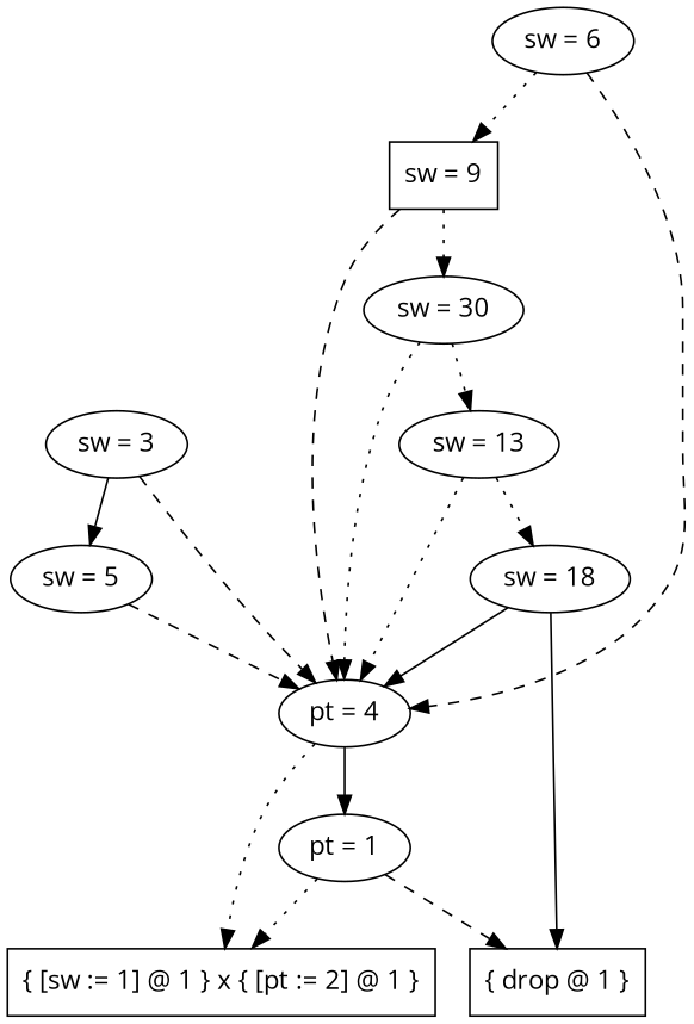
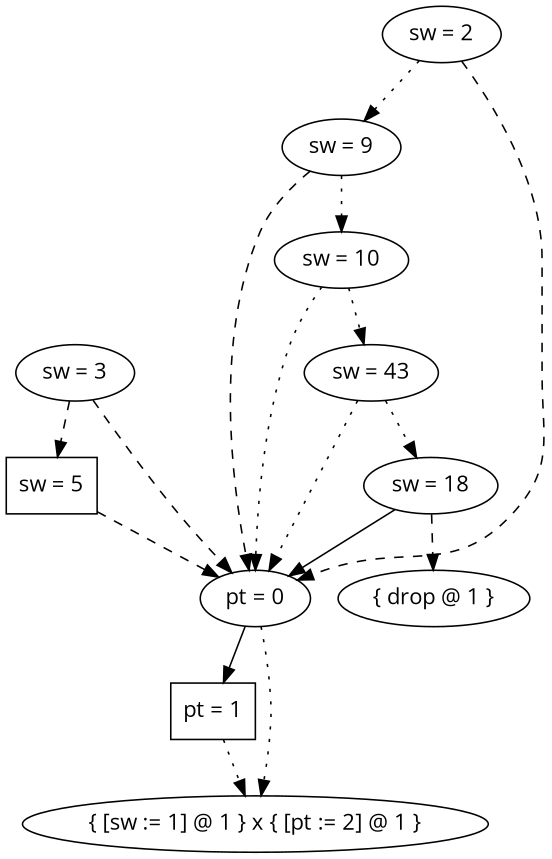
  digraph {
    fontname="Open Sans"
    node [fontname="Open Sans"]
    edge [fontname="Open Sans" style=dotted]
-   n1 [label="sw = 30"]
-   n2 [label="pt = 1"]
-   n3 [label="sw = 5"]
-   n4 [label="sw = 9" shape=box]
+   n1 [label="sw = 10"]
+   n2 [label="pt = 1" shape=box]
+   n3 [label="sw = 5" shape=box]
+   n4 [label="sw = 9"]
    n5 [label="sw = 3"]
    n6 [label="sw = 18"]
-   n7 [label="sw = 13"]
-   n8 [label="sw = 6"]
-   n9 [label="pt = 4"]
-   n10 [label="{ [sw := 1] @ 1 } x { [pt := 2] @ 1 }" shape=box]
-   n11 [label="{ drop @ 1 }" shape=box]
+   n7 [label="sw = 43"]
+   n8 [label="sw = 2"]
+   n9 [label="pt = 0"]
+   n10 [label="{ [sw := 1] @ 1 } x { [pt := 2] @ 1 }" shape=ellipse]
+   n11 [label="{ drop @ 1 }" shape=ellipse]
    subgraph sub_1 {
      rank=same
      n1
    }
    subgraph sub_2 {
      rank=same
      n2
    }
    subgraph sub_3 {
      rank=same
      n3
    }
    subgraph sub_4 {
      rank=same
      n4
    }
    subgraph sub_5 {
      rank=same
      n5
    }
    subgraph sub_6 {
      rank=same
      n6
    }
    subgraph sub_7 {
      rank=same
      n7
    }
    subgraph sub_8 {
      rank=same
      n8
    }
    subgraph sub_9 {
      rank=same
      n9
    }
    n1 -> n7
    n1 -> n9
    n2 -> n10
-   n2 -> n11 [style=dashed]
    n3 -> n9 [style=dashed]
    n4 -> n1
    n4 -> n9 [style=dashed]
-   n5 -> n3 [style=solid]
+   n5 -> n3 [style=dashed]
    n5 -> n9 [style=dashed]
    n6 -> n9 [style=solid]
-   n6 -> n11 [style=solid]
+   n6 -> n11 [style=dashed]
    n7 -> n6
    n7 -> n9
    n8 -> n4
    n8 -> n9 [style=dashed]
    n9 -> n2 [style=solid]
    n9 -> n10
  }
